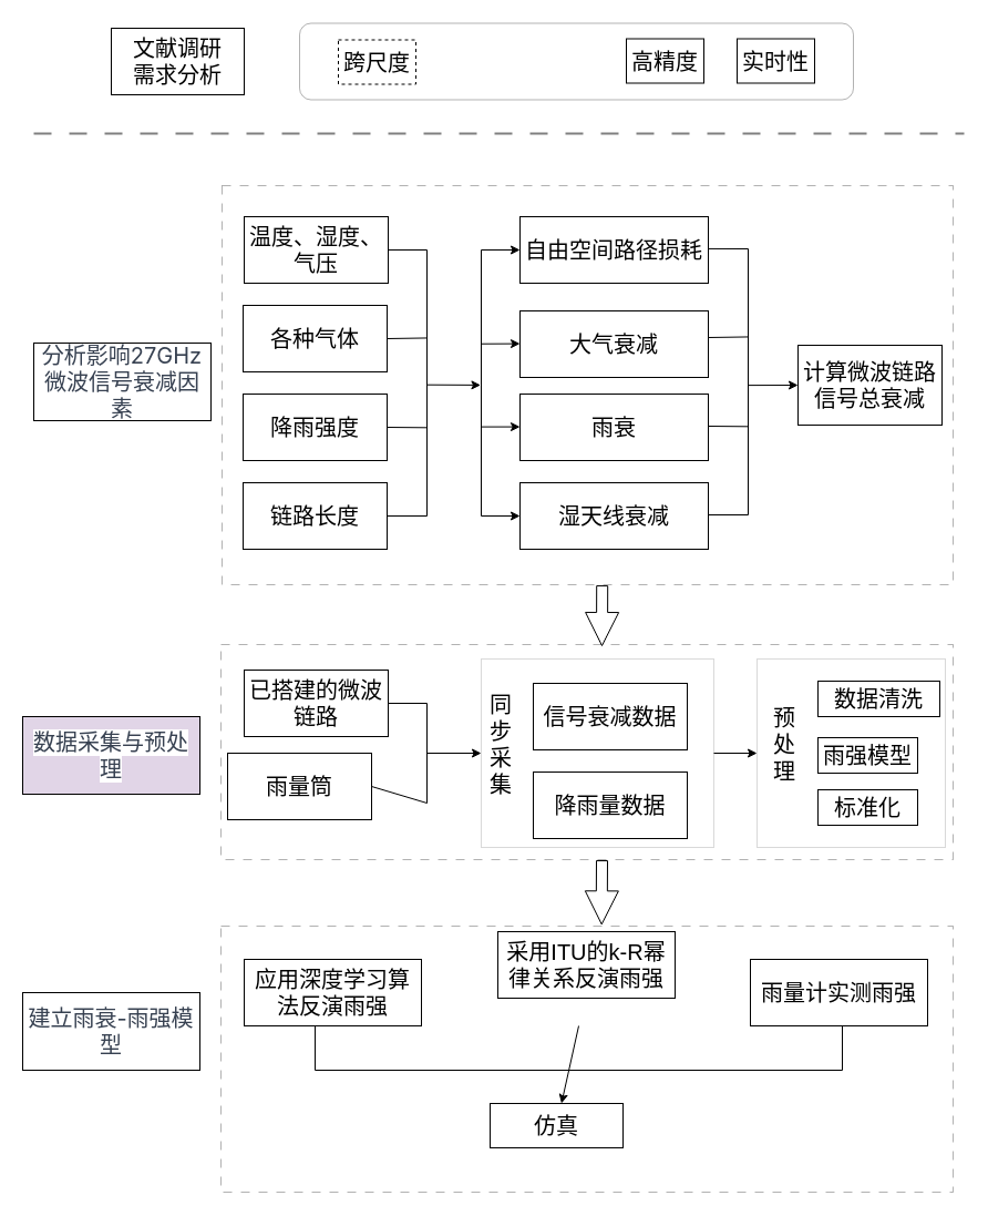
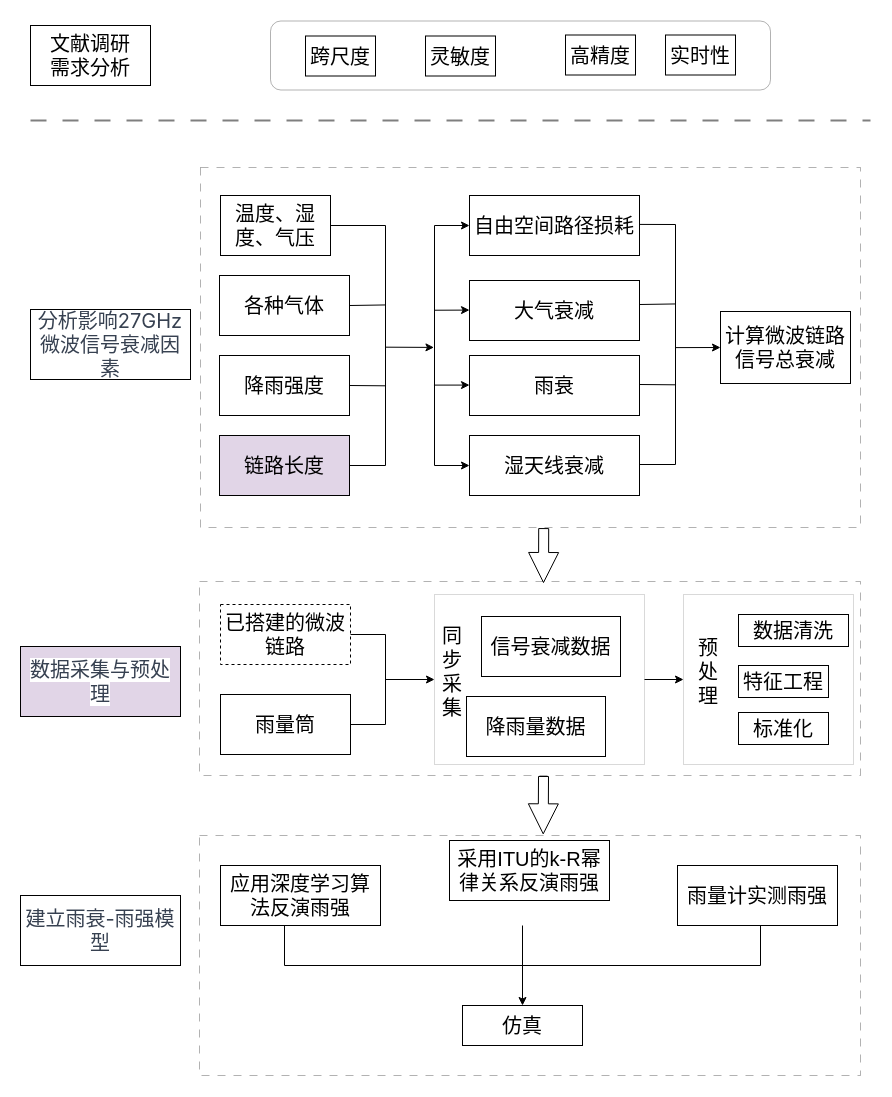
  <mxCell id="0" />
  <mxCell id="1" parent="0" />
  <mxCell id="2" value="" style="rounded=0;whiteSpace=wrap;html=1;dashed=1;dashPattern=8 8;opacity=30;" vertex="1" parent="1"><mxGeometry x="199" y="835" width="661" height="240" as="geometry" /></mxCell>
  <mxCell id="3" value="" style="rounded=0;whiteSpace=wrap;html=1;dashed=1;dashPattern=8 8;opacity=30;" vertex="1" parent="1"><mxGeometry x="199" y="581" width="661" height="194" as="geometry" /></mxCell>
- <mxCell id="4" value="&lt;font style=&quot;font-size: 20px;&quot;&gt;文献调研&lt;/font&gt;&lt;div style=&quot;font-size: 20px;&quot;&gt;需求分析&lt;/div&gt;" style="whiteSpace=wrap;html=1;" vertex="1" parent="1"><mxGeometry x="100" y="25" width="120" height="60" as="geometry" /></mxCell>
+ <mxCell id="4" value="&lt;font style=&quot;font-size: 20px;&quot;&gt;文献调研&lt;/font&gt;&lt;div style=&quot;font-size: 20px;&quot;&gt;需求分析&lt;/div&gt;" style="whiteSpace=wrap;html=1;" vertex="1" parent="1"><mxGeometry x="30" y="25" width="120" height="60" as="geometry" /></mxCell>
  <mxCell id="5" value="" style="rounded=0;whiteSpace=wrap;html=1;dashed=1;dashPattern=8 8;opacity=30;" vertex="1" parent="1"><mxGeometry x="200" y="167" width="660" height="360" as="geometry" /></mxCell>
  <mxCell id="6" value="" style="line;strokeWidth=2;html=1;perimeter=backbonePerimeter;points=[];outlineConnect=0;opacity=50;dashed=1;dashPattern=8 8;" vertex="1" parent="1"><mxGeometry x="30" y="115" width="840" height="10" as="geometry" /></mxCell>
  <mxCell id="7" value="" style="rounded=1;whiteSpace=wrap;html=1;opacity=30;" vertex="1" parent="1"><mxGeometry x="270" y="20.5" width="500" height="69" as="geometry" /></mxCell>
  <mxCell id="8" value="&lt;span style=&quot;color: rgb(55, 65, 81); font-family: -apple-system, BlinkMacSystemFont, Inter, ui-sans-serif, system-ui, &amp;quot;Segoe UI&amp;quot;, Roboto, Ubuntu, Cantarell, &amp;quot;Noto Sans&amp;quot;, sans-serif, &amp;quot;Helvetica Neue&amp;quot;, Arial, &amp;quot;Apple Color Emoji&amp;quot;, &amp;quot;Segoe UI Emoji&amp;quot;, &amp;quot;Segoe UI Symbol&amp;quot;, &amp;quot;Noto Color Emoji&amp;quot;; text-align: start; white-space-collapse: preserve-breaks; background-color: rgb(255, 255, 255);&quot;&gt;&lt;font style=&quot;font-size: 20px;&quot;&gt;分析影响27GHz微波信号衰减因素&lt;/font&gt;&lt;/span&gt;" style="whiteSpace=wrap;html=1;" vertex="1" parent="1"><mxGeometry x="30" y="309" width="160" height="70" as="geometry" /></mxCell>
- <mxCell id="9" value="&lt;font style=&quot;font-size: 20px;&quot;&gt;温度、湿度、气压&lt;/font&gt;" style="rounded=0;whiteSpace=wrap;html=1;" vertex="1" parent="1"><mxGeometry x="220" y="195" width="130" height="60" as="geometry" /></mxCell>
+ <mxCell id="9" value="&lt;font style=&quot;font-size: 20px;&quot;&gt;温度、湿度、气压&lt;/font&gt;" style="rounded=0;whiteSpace=wrap;html=1;" vertex="1" parent="1"><mxGeometry x="220" y="195" width="110" height="60" as="geometry" /></mxCell>
  <mxCell id="10" value="&lt;span style=&quot;font-size: 20px;&quot;&gt;各种气体&lt;/span&gt;" style="rounded=0;whiteSpace=wrap;html=1;" vertex="1" parent="1"><mxGeometry x="219" y="275" width="130" height="60" as="geometry" /></mxCell>
  <mxCell id="11" value="&lt;span style=&quot;font-size: 20px;&quot;&gt;降雨强度&lt;/span&gt;" style="rounded=0;whiteSpace=wrap;html=1;" vertex="1" parent="1"><mxGeometry x="219" y="355" width="130" height="60" as="geometry" /></mxCell>
- <mxCell id="12" value="&lt;span style=&quot;font-size: 20px;&quot;&gt;链路长度&lt;/span&gt;" style="rounded=0;whiteSpace=wrap;html=1;" vertex="1" parent="1"><mxGeometry x="219" y="435" width="130" height="60" as="geometry" /></mxCell>
+ <mxCell id="12" value="&lt;span style=&quot;font-size: 20px;&quot;&gt;链路长度&lt;/span&gt;" style="rounded=0;whiteSpace=wrap;html=1;fillColor=#e1d5e7;" vertex="1" parent="1"><mxGeometry x="219" y="435" width="130" height="60" as="geometry" /></mxCell>
  <mxCell id="13" value="" style="line;strokeWidth=1;direction=south;html=1;" vertex="1" parent="1"><mxGeometry x="380" y="225" width="10" height="240" as="geometry" /></mxCell>
  <mxCell id="14" value="" style="endArrow=none;html=1;rounded=0;exitX=1;exitY=0.5;exitDx=0;exitDy=0;entryX=0;entryY=0.5;entryDx=0;entryDy=0;entryPerimeter=0;" edge="1" parent="1" source="9" target="13"><mxGeometry width="50" height="50" relative="1" as="geometry"><mxPoint x="400" y="345" as="sourcePoint" /><mxPoint x="450" y="295" as="targetPoint" /></mxGeometry></mxCell>
  <mxCell id="15" value="" style="endArrow=none;html=1;rounded=0;exitX=1;exitY=0.5;exitDx=0;exitDy=0;entryX=1;entryY=0.5;entryDx=0;entryDy=0;entryPerimeter=0;" edge="1" parent="1" source="12" target="13"><mxGeometry width="50" height="50" relative="1" as="geometry"><mxPoint x="400" y="345" as="sourcePoint" /><mxPoint x="450" y="295" as="targetPoint" /></mxGeometry></mxCell>
  <mxCell id="16" value="" style="endArrow=none;html=1;rounded=0;exitX=1;exitY=0.5;exitDx=0;exitDy=0;entryX=0.668;entryY=0.446;entryDx=0;entryDy=0;entryPerimeter=0;" edge="1" parent="1" source="11" target="13"><mxGeometry width="50" height="50" relative="1" as="geometry"><mxPoint x="359" y="475" as="sourcePoint" /><mxPoint x="420" y="385" as="targetPoint" /></mxGeometry></mxCell>
  <mxCell id="17" value="" style="endArrow=none;html=1;rounded=0;exitX=1;exitY=0.5;exitDx=0;exitDy=0;entryX=0.331;entryY=0.492;entryDx=0;entryDy=0;entryPerimeter=0;" edge="1" parent="1" source="10" target="13"><mxGeometry width="50" height="50" relative="1" as="geometry"><mxPoint x="380" y="385" as="sourcePoint" /><mxPoint x="424" y="305" as="targetPoint" /></mxGeometry></mxCell>
  <mxCell id="18" value="" style="endArrow=classic;html=1;rounded=0;exitX=0.507;exitY=0.464;exitDx=0;exitDy=0;exitPerimeter=0;entryX=0.508;entryY=0.554;entryDx=0;entryDy=0;entryPerimeter=0;" edge="1" parent="1" source="13" target="19"><mxGeometry width="50" height="50" relative="1" as="geometry"><mxPoint x="430" y="295" as="sourcePoint" /><mxPoint x="480" y="245" as="targetPoint" /></mxGeometry></mxCell>
  <mxCell id="19" value="" style="line;strokeWidth=1;direction=south;html=1;" vertex="1" parent="1"><mxGeometry x="429" y="225" width="10" height="240" as="geometry" /></mxCell>
  <mxCell id="20" value="" style="endArrow=classic;html=1;rounded=0;exitX=0;exitY=0.5;exitDx=0;exitDy=0;exitPerimeter=0;entryX=0;entryY=0.5;entryDx=0;entryDy=0;" edge="1" parent="1" source="19" target="21"><mxGeometry width="50" height="50" relative="1" as="geometry"><mxPoint x="499" y="385" as="sourcePoint" /><mxPoint x="549" y="335" as="targetPoint" /></mxGeometry></mxCell>
  <mxCell id="21" value="&lt;span style=&quot;font-size: 20px;&quot;&gt;自由空间路径损耗&lt;/span&gt;" style="rounded=0;whiteSpace=wrap;html=1;" vertex="1" parent="1"><mxGeometry x="469" y="195" width="170" height="60" as="geometry" /></mxCell>
  <mxCell id="22" value="&lt;span style=&quot;font-size: 20px;&quot;&gt;湿天线衰减&lt;/span&gt;" style="rounded=0;whiteSpace=wrap;html=1;" vertex="1" parent="1"><mxGeometry x="469" y="435" width="170" height="60" as="geometry" /></mxCell>
  <mxCell id="23" value="&lt;span style=&quot;font-size: 20px;&quot;&gt;大气衰减&lt;/span&gt;" style="rounded=0;whiteSpace=wrap;html=1;" vertex="1" parent="1"><mxGeometry x="469" y="280" width="170" height="60" as="geometry" /></mxCell>
  <mxCell id="24" value="&lt;span style=&quot;font-size: 20px;&quot;&gt;雨衰&lt;/span&gt;" style="rounded=0;whiteSpace=wrap;html=1;" vertex="1" parent="1"><mxGeometry x="469" y="355" width="170" height="60" as="geometry" /></mxCell>
  <mxCell id="25" value="" style="endArrow=classic;html=1;rounded=0;entryX=0;entryY=0.5;entryDx=0;entryDy=0;exitX=1;exitY=0.5;exitDx=0;exitDy=0;exitPerimeter=0;" edge="1" parent="1" source="19"><mxGeometry width="50" height="50" relative="1" as="geometry"><mxPoint x="439" y="465" as="sourcePoint" /><mxPoint x="469" y="465" as="targetPoint" /></mxGeometry></mxCell>
  <mxCell id="26" value="" style="endArrow=classic;html=1;rounded=0;exitX=0.353;exitY=0.523;exitDx=0;exitDy=0;exitPerimeter=0;entryX=0;entryY=0.5;entryDx=0;entryDy=0;" edge="1" parent="1" source="19"><mxGeometry width="50" height="50" relative="1" as="geometry"><mxPoint x="414" y="309.58" as="sourcePoint" /><mxPoint x="469" y="309.58" as="targetPoint" /></mxGeometry></mxCell>
  <mxCell id="27" value="" style="endArrow=classic;html=1;rounded=0;exitX=0.665;exitY=0.554;exitDx=0;exitDy=0;exitPerimeter=0;entryX=0;entryY=0.5;entryDx=0;entryDy=0;" edge="1" parent="1" source="19"><mxGeometry width="50" height="50" relative="1" as="geometry"><mxPoint x="414" y="384.58" as="sourcePoint" /><mxPoint x="469" y="384.58" as="targetPoint" /></mxGeometry></mxCell>
  <mxCell id="28" value="" style="line;strokeWidth=1;direction=south;html=1;" vertex="1" parent="1"><mxGeometry x="670" y="224" width="10" height="240" as="geometry" /></mxCell>
  <mxCell id="29" value="" style="endArrow=none;html=1;rounded=0;entryX=0;entryY=0.5;entryDx=0;entryDy=0;entryPerimeter=0;exitX=1.001;exitY=0.482;exitDx=0;exitDy=0;exitPerimeter=0;" edge="1" parent="1" target="28" source="21"><mxGeometry width="50" height="50" relative="1" as="geometry"><mxPoint x="640" y="224" as="sourcePoint" /><mxPoint x="740" y="294" as="targetPoint" /></mxGeometry></mxCell>
  <mxCell id="30" value="" style="endArrow=none;html=1;rounded=0;exitX=1;exitY=0.5;exitDx=0;exitDy=0;entryX=1;entryY=0.5;entryDx=0;entryDy=0;entryPerimeter=0;" edge="1" parent="1" target="28"><mxGeometry width="50" height="50" relative="1" as="geometry"><mxPoint x="639" y="464" as="sourcePoint" /><mxPoint x="740" y="294" as="targetPoint" /></mxGeometry></mxCell>
  <mxCell id="31" value="" style="endArrow=none;html=1;rounded=0;exitX=1;exitY=0.5;exitDx=0;exitDy=0;entryX=0.668;entryY=0.446;entryDx=0;entryDy=0;entryPerimeter=0;" edge="1" parent="1" target="28"><mxGeometry width="50" height="50" relative="1" as="geometry"><mxPoint x="639" y="384" as="sourcePoint" /><mxPoint x="710" y="384" as="targetPoint" /></mxGeometry></mxCell>
  <mxCell id="32" value="" style="endArrow=none;html=1;rounded=0;entryX=0.331;entryY=0.492;entryDx=0;entryDy=0;entryPerimeter=0;" edge="1" parent="1" target="28"><mxGeometry width="50" height="50" relative="1" as="geometry"><mxPoint x="639" y="304" as="sourcePoint" /><mxPoint x="714" y="304" as="targetPoint" /></mxGeometry></mxCell>
  <mxCell id="33" value="" style="endArrow=classic;html=1;rounded=0;exitX=0.513;exitY=0.517;exitDx=0;exitDy=0;exitPerimeter=0;entryX=0;entryY=0.5;entryDx=0;entryDy=0;" edge="1" parent="1" source="28" target="34"><mxGeometry width="50" height="50" relative="1" as="geometry"><mxPoint x="676" y="347" as="sourcePoint" /><mxPoint x="720" y="347" as="targetPoint" /></mxGeometry></mxCell>
  <mxCell id="34" value="&lt;font style=&quot;font-size: 20px;&quot;&gt;计算微波链路信号总衰减&lt;/font&gt;" style="rounded=0;whiteSpace=wrap;html=1;" vertex="1" parent="1"><mxGeometry x="720" y="311" width="130" height="72" as="geometry" /></mxCell>
- <mxCell id="35" value="&lt;font style=&quot;font-size: 20px;&quot;&gt;&lt;font style=&quot;font-size: 20px;&quot;&gt;跨尺&lt;/font&gt;度&lt;/font&gt;" style="whiteSpace=wrap;html=1;dashed=1;" vertex="1" parent="1"><mxGeometry x="305" y="35.5" width="70" height="40" as="geometry" /></mxCell>
+ <mxCell id="35" value="&lt;font style=&quot;font-size: 20px;&quot;&gt;&lt;font style=&quot;font-size: 20px;&quot;&gt;跨尺&lt;/font&gt;度&lt;/font&gt;" style="whiteSpace=wrap;html=1;" vertex="1" parent="1"><mxGeometry x="305" y="35.5" width="70" height="40" as="geometry" /></mxCell>
+ <mxCell id="36" value="&lt;font style=&quot;font-size: 20px;&quot;&gt;灵敏度&lt;/font&gt;" style="whiteSpace=wrap;html=1;" vertex="1" parent="1"><mxGeometry x="425" y="35.5" width="70" height="40" as="geometry" /></mxCell>
  <mxCell id="37" value="&lt;font style=&quot;font-size: 20px;&quot;&gt;&lt;font style=&quot;font-size: 20px;&quot;&gt;高精度&lt;/font&gt;&lt;/font&gt;" style="whiteSpace=wrap;html=1;" vertex="1" parent="1"><mxGeometry x="565" y="34.5" width="70" height="40" as="geometry" /></mxCell>
  <mxCell id="38" value="&lt;span style=&quot;font-size: 20px;&quot;&gt;实时性&lt;/span&gt;" style="whiteSpace=wrap;html=1;" vertex="1" parent="1"><mxGeometry x="665" y="34.5" width="70" height="40" as="geometry" /></mxCell>
- <mxCell id="39" value="&lt;span style=&quot;font-size: 20px;&quot;&gt;已搭建的微波链路&lt;/span&gt;" style="rounded=0;whiteSpace=wrap;html=1;" vertex="1" parent="1"><mxGeometry x="220" y="604" width="130" height="60" as="geometry" /></mxCell>
- <mxCell id="40" value="&lt;span style=&quot;font-size: 20px;&quot;&gt;雨量筒&lt;/span&gt;" style="rounded=0;whiteSpace=wrap;html=1;" vertex="1" parent="1"><mxGeometry x="205" y="679" width="130" height="60" as="geometry" /></mxCell>
+ <mxCell id="39" value="&lt;span style=&quot;font-size: 20px;&quot;&gt;已搭建的微波链路&lt;/span&gt;" style="rounded=0;whiteSpace=wrap;html=1;dashed=1;" vertex="1" parent="1"><mxGeometry x="220" y="604" width="130" height="60" as="geometry" /></mxCell>
+ <mxCell id="40" value="&lt;span style=&quot;font-size: 20px;&quot;&gt;雨量筒&lt;/span&gt;" style="rounded=0;whiteSpace=wrap;html=1;" vertex="1" parent="1"><mxGeometry x="220" y="694" width="130" height="60" as="geometry" /></mxCell>
  <mxCell id="41" value="" style="line;strokeWidth=1;direction=south;html=1;" vertex="1" parent="1"><mxGeometry x="380" y="634" width="10" height="90" as="geometry" /></mxCell>
  <mxCell id="42" value="" style="endArrow=none;html=1;rounded=0;entryX=1;entryY=0.5;entryDx=0;entryDy=0;exitX=0;exitY=0.5;exitDx=0;exitDy=0;exitPerimeter=0;" edge="1" parent="1" source="41" target="39"><mxGeometry width="50" height="50" relative="1" as="geometry"><mxPoint x="395" y="644" as="sourcePoint" /><mxPoint x="550" y="434" as="targetPoint" /></mxGeometry></mxCell>
  <mxCell id="43" value="" style="endArrow=none;html=1;rounded=0;entryX=1;entryY=0.5;entryDx=0;entryDy=0;exitX=1;exitY=0.5;exitDx=0;exitDy=0;exitPerimeter=0;" edge="1" parent="1" source="41" target="40"><mxGeometry width="50" height="50" relative="1" as="geometry"><mxPoint x="405" y="644" as="sourcePoint" /><mxPoint x="360" y="644" as="targetPoint" /></mxGeometry></mxCell>
  <mxCell id="44" value="" style="endArrow=classic;html=1;rounded=0;entryX=0;entryY=0.5;entryDx=0;entryDy=0;exitX=0.5;exitY=0.467;exitDx=0;exitDy=0;exitPerimeter=0;" edge="1" parent="1" source="41" target="45"><mxGeometry width="50" height="50" relative="1" as="geometry"><mxPoint x="385" y="677" as="sourcePoint" /><mxPoint x="434.4" y="676.84" as="targetPoint" /></mxGeometry></mxCell>
  <mxCell id="45" value="" style="rounded=0;whiteSpace=wrap;html=1;dashed=1;dashPattern=1 1;opacity=30;" vertex="1" parent="1"><mxGeometry x="434" y="594" width="210" height="170" as="geometry" /></mxCell>
  <mxCell id="46" value="&lt;span style=&quot;font-size: 20px;&quot;&gt;信号衰减数据&lt;/span&gt;" style="rounded=0;whiteSpace=wrap;html=1;" vertex="1" parent="1"><mxGeometry x="481" y="616" width="139" height="60" as="geometry" /></mxCell>
- <mxCell id="47" value="&lt;span style=&quot;font-size: 20px;&quot;&gt;降雨量数据&lt;/span&gt;" style="rounded=0;whiteSpace=wrap;html=1;" vertex="1" parent="1"><mxGeometry x="481" y="696" width="139" height="60" as="geometry" /></mxCell>
+ <mxCell id="47" value="&lt;span style=&quot;font-size: 20px;&quot;&gt;降雨量数据&lt;/span&gt;" style="rounded=0;whiteSpace=wrap;html=1;" vertex="1" parent="1"><mxGeometry x="466" y="696" width="139" height="60" as="geometry" /></mxCell>
  <mxCell id="48" value="&lt;font style=&quot;font-size: 20px;&quot;&gt;同步采集&lt;/font&gt;" style="text;html=1;align=center;verticalAlign=middle;whiteSpace=wrap;rounded=0;" vertex="1" parent="1"><mxGeometry x="447" y="616" width="10" height="110" as="geometry" /></mxCell>
  <mxCell id="49" value="" style="rounded=0;whiteSpace=wrap;html=1;dashed=1;dashPattern=1 1;opacity=30;" vertex="1" parent="1"><mxGeometry x="683" y="594" width="170" height="170" as="geometry" /></mxCell>
  <mxCell id="50" value="" style="endArrow=classic;html=1;rounded=0;entryX=0;entryY=0.5;entryDx=0;entryDy=0;exitX=1;exitY=0.5;exitDx=0;exitDy=0;" edge="1" parent="1" source="45" target="49"><mxGeometry width="50" height="50" relative="1" as="geometry"><mxPoint x="650" y="679" as="sourcePoint" /><mxPoint x="680" y="679" as="targetPoint" /></mxGeometry></mxCell>
  <mxCell id="51" value="&lt;span style=&quot;font-size: 20px;&quot;&gt;预处理&lt;/span&gt;" style="text;html=1;align=center;verticalAlign=middle;whiteSpace=wrap;rounded=0;" vertex="1" parent="1"><mxGeometry x="703" y="616" width="10" height="110" as="geometry" /></mxCell>
  <mxCell id="52" value="&lt;span style=&quot;font-size: 20px;&quot;&gt;数据清洗&lt;/span&gt;" style="rounded=0;whiteSpace=wrap;html=1;" vertex="1" parent="1"><mxGeometry x="738" y="614" width="110" height="32" as="geometry" /></mxCell>
- <mxCell id="53" value="&lt;span style=&quot;font-size: 20px;&quot;&gt;雨强模型&lt;/span&gt;" style="rounded=0;whiteSpace=wrap;html=1;" vertex="1" parent="1"><mxGeometry x="738" y="665" width="90" height="32" as="geometry" /></mxCell>
+ <mxCell id="53" value="&lt;span style=&quot;font-size: 20px;&quot;&gt;特征工程&lt;/span&gt;" style="rounded=0;whiteSpace=wrap;html=1;" vertex="1" parent="1"><mxGeometry x="738" y="665" width="90" height="32" as="geometry" /></mxCell>
  <mxCell id="54" value="&lt;span style=&quot;font-size: 20px;&quot;&gt;标准化&lt;/span&gt;" style="rounded=0;whiteSpace=wrap;html=1;" vertex="1" parent="1"><mxGeometry x="738" y="712" width="90" height="32" as="geometry" /></mxCell>
  <mxCell id="55" value="" style="endArrow=none;html=1;rounded=0;shape=arrow;exitX=0.52;exitY=1.003;exitDx=0;exitDy=0;exitPerimeter=0;" edge="1" parent="1" source="5"><mxGeometry width="50" height="50" relative="1" as="geometry"><mxPoint x="710" y="565" as="sourcePoint" /><mxPoint x="543" y="582" as="targetPoint" /></mxGeometry></mxCell>
  <mxCell id="56" value="&lt;div style=&quot;&quot;&gt;&lt;font face=&quot;-apple-system, BlinkMacSystemFont, Inter, ui-sans-serif, system-ui, Segoe UI, Roboto, Ubuntu, Cantarell, Noto Sans, sans-serif, Helvetica Neue, Arial, Apple Color Emoji, Segoe UI Emoji, Segoe UI Symbol, Noto Color Emoji&quot; color=&quot;#374151&quot;&gt;&lt;span style=&quot;font-size: 20px; white-space-collapse: preserve-breaks; background-color: rgb(255, 255, 255);&quot;&gt;数据采集与预处理&lt;/span&gt;&lt;/font&gt;&lt;/div&gt;" style="whiteSpace=wrap;html=1;align=center;fillColor=#e1d5e7;" vertex="1" parent="1"><mxGeometry x="20" y="646" width="160" height="70" as="geometry" /></mxCell>
  <mxCell id="57" value="&lt;div style=&quot;&quot;&gt;&lt;font face=&quot;-apple-system, BlinkMacSystemFont, Inter, ui-sans-serif, system-ui, Segoe UI, Roboto, Ubuntu, Cantarell, Noto Sans, sans-serif, Helvetica Neue, Arial, Apple Color Emoji, Segoe UI Emoji, Segoe UI Symbol, Noto Color Emoji&quot; color=&quot;#374151&quot;&gt;&lt;span style=&quot;font-size: 20px; white-space-collapse: preserve-breaks; background-color: rgb(255, 255, 255);&quot;&gt;建立雨衰-雨强模型&lt;/span&gt;&lt;/font&gt;&lt;/div&gt;" style="whiteSpace=wrap;html=1;align=center;" vertex="1" parent="1"><mxGeometry x="20" y="895" width="160" height="70" as="geometry" /></mxCell>
  <mxCell id="58" value="&lt;span style=&quot;font-size: 20px;&quot;&gt;应用深度学习算法反演雨强&lt;/span&gt;" style="rounded=0;whiteSpace=wrap;html=1;" vertex="1" parent="1"><mxGeometry x="220" y="865" width="160" height="60" as="geometry" /></mxCell>
  <mxCell id="59" value="&lt;span style=&quot;font-size: 20px;&quot;&gt;采用ITU的k-R幂律关系反演雨强&lt;/span&gt;" style="rounded=0;whiteSpace=wrap;html=1;" vertex="1" parent="1"><mxGeometry x="449" y="840" width="160" height="60" as="geometry" /></mxCell>
  <mxCell id="60" value="&lt;span style=&quot;font-size: 20px;&quot;&gt;雨量计实测雨强&lt;/span&gt;" style="rounded=0;whiteSpace=wrap;html=1;" vertex="1" parent="1"><mxGeometry x="677" y="865" width="160" height="60" as="geometry" /></mxCell>
  <mxCell id="61" value="" style="shape=partialRectangle;whiteSpace=wrap;html=1;bottom=1;right=1;left=1;top=0;fillColor=none;routingCenterX=-0.5;" vertex="1" parent="1"><mxGeometry x="284" y="925" width="476" height="40" as="geometry" /></mxCell>
- <mxCell id="62" value="&lt;span style=&quot;font-size: 20px;&quot;&gt;仿真&lt;/span&gt;" style="rounded=0;whiteSpace=wrap;html=1;" vertex="1" parent="1"><mxGeometry x="442" y="995" width="120" height="40" as="geometry" /></mxCell>
+ <mxCell id="62" value="&lt;span style=&quot;font-size: 20px;&quot;&gt;仿真&lt;/span&gt;" style="rounded=0;whiteSpace=wrap;html=1;" vertex="1" parent="1"><mxGeometry x="462" y="1005" width="120" height="40" as="geometry" /></mxCell>
  <mxCell id="63" value="" style="endArrow=classic;html=1;rounded=0;exitX=0.5;exitY=0;exitDx=0;exitDy=0;" edge="1" parent="1" source="61" target="62"><mxGeometry width="50" height="50" relative="1" as="geometry"><mxPoint x="620" y="1050" as="sourcePoint" /><mxPoint x="670" y="1000" as="targetPoint" /></mxGeometry></mxCell>
  <mxCell id="64" value="" style="endArrow=none;html=1;rounded=0;shape=arrow;exitX=0.52;exitY=1.003;exitDx=0;exitDy=0;exitPerimeter=0;entryX=0.52;entryY=-0.007;entryDx=0;entryDy=0;entryPerimeter=0;" edge="1" parent="1" target="2"><mxGeometry width="50" height="50" relative="1" as="geometry"><mxPoint x="543" y="776" as="sourcePoint" /><mxPoint x="543" y="830" as="targetPoint" /></mxGeometry></mxCell>
